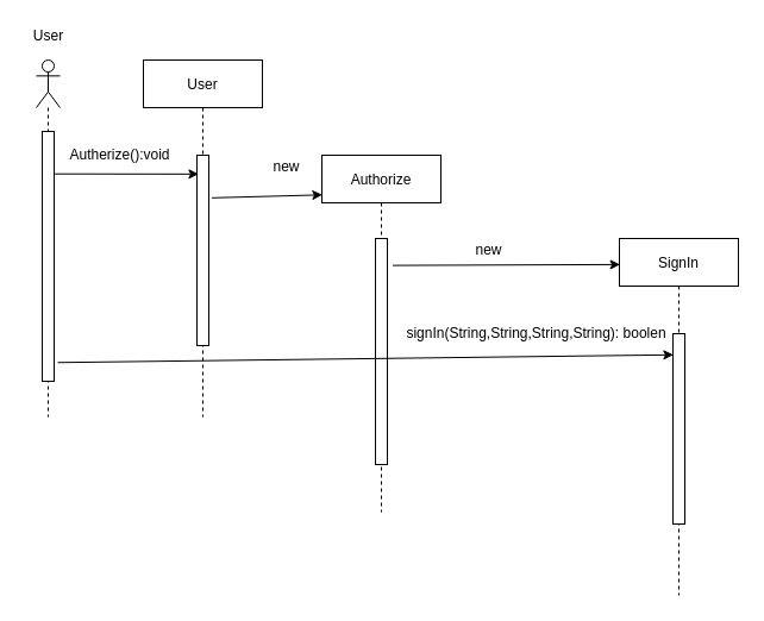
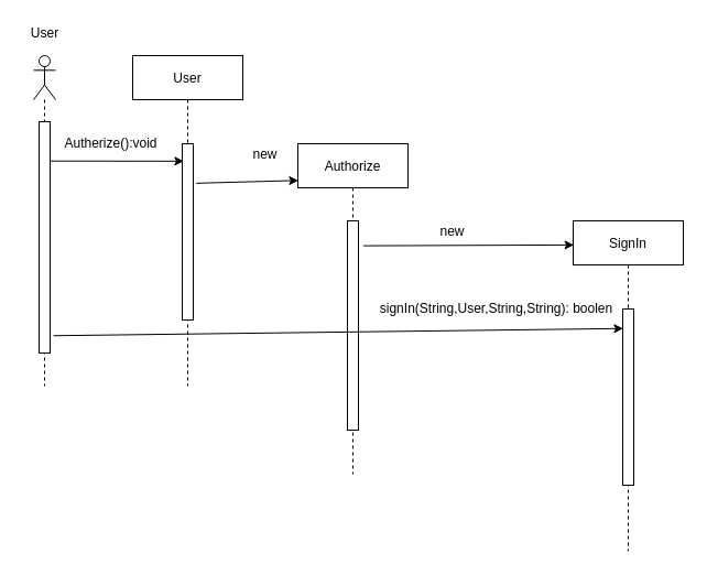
  <mxCell id="0" />
  <mxCell id="1" parent="0" />
  <mxCell id="2" value="Authorize" style="shape=umlLifeline;perimeter=lifelinePerimeter;container=1;collapsible=0;recursiveResize=0;rounded=0;shadow=0;strokeWidth=1;" parent="1" vertex="1"><mxGeometry x="270" y="130" width="100" height="300" as="geometry" /></mxCell>
  <mxCell id="3" value="" style="points=[];perimeter=orthogonalPerimeter;rounded=0;shadow=0;strokeWidth=1;" parent="2" vertex="1"><mxGeometry x="45" y="70" width="10" height="190" as="geometry" /></mxCell>
  <mxCell id="4" value="SignIn" style="shape=umlLifeline;perimeter=lifelinePerimeter;container=1;collapsible=0;recursiveResize=0;rounded=0;shadow=0;strokeWidth=1;" parent="1" vertex="1"><mxGeometry x="520" y="200" width="100" height="300" as="geometry" /></mxCell>
  <mxCell id="5" value="" style="points=[];perimeter=orthogonalPerimeter;rounded=0;shadow=0;strokeWidth=1;" parent="4" vertex="1"><mxGeometry x="45" y="80" width="10" height="160" as="geometry" /></mxCell>
  <mxCell id="6" value="User" style="shape=umlLifeline;perimeter=lifelinePerimeter;container=1;collapsible=0;recursiveResize=0;rounded=0;shadow=0;strokeWidth=1;" vertex="1" parent="1"><mxGeometry x="120" y="50" width="100" height="300" as="geometry" /></mxCell>
  <mxCell id="7" value="" style="points=[];perimeter=orthogonalPerimeter;rounded=0;shadow=0;strokeWidth=1;" vertex="1" parent="6"><mxGeometry x="45" y="80" width="10" height="160" as="geometry" /></mxCell>
  <mxCell id="8" value="" style="shape=umlLifeline;participant=umlActor;perimeter=lifelinePerimeter;whiteSpace=wrap;html=1;container=1;collapsible=0;recursiveResize=0;verticalAlign=top;spacingTop=36;outlineConnect=0;" vertex="1" parent="1"><mxGeometry x="30" y="50" width="20" height="300" as="geometry" /></mxCell>
  <mxCell id="9" value="" style="html=1;points=[];perimeter=orthogonalPerimeter;" vertex="1" parent="8"><mxGeometry x="5" y="60" width="10" height="210" as="geometry" /></mxCell>
  <mxCell id="10" value="User" style="text;html=1;align=center;verticalAlign=middle;resizable=0;points=[];autosize=1;" vertex="1" parent="1"><mxGeometry x="20" y="20" width="40" height="20" as="geometry" /></mxCell>
  <mxCell id="11" value="" style="endArrow=classic;html=1;exitX=1.06;exitY=0.17;exitDx=0;exitDy=0;exitPerimeter=0;entryX=0.14;entryY=0.099;entryDx=0;entryDy=0;entryPerimeter=0;" edge="1" parent="1" source="9" target="7"><mxGeometry width="50" height="50" relative="1" as="geometry"><mxPoint x="470" y="290" as="sourcePoint" /><mxPoint x="520" y="240" as="targetPoint" /></mxGeometry></mxCell>
  <mxCell id="12" value="Autherize():void" style="text;html=1;align=center;verticalAlign=middle;resizable=0;points=[];autosize=1;" vertex="1" parent="1"><mxGeometry x="50" y="120" width="100" height="20" as="geometry" /></mxCell>
  <mxCell id="13" value="" style="endArrow=classic;html=1;exitX=1.26;exitY=0.224;exitDx=0;exitDy=0;exitPerimeter=0;entryX=0.004;entryY=0.111;entryDx=0;entryDy=0;entryPerimeter=0;" edge="1" parent="1" source="7" target="2"><mxGeometry width="50" height="50" relative="1" as="geometry"><mxPoint x="470" y="290" as="sourcePoint" /><mxPoint x="520" y="240" as="targetPoint" /></mxGeometry></mxCell>
  <mxCell id="14" value="new" style="text;html=1;align=center;verticalAlign=middle;resizable=0;points=[];autosize=1;" vertex="1" parent="1"><mxGeometry x="220" y="130" width="40" height="20" as="geometry" /></mxCell>
  <mxCell id="15" value="" style="endArrow=classic;html=1;exitX=1.46;exitY=0.119;exitDx=0;exitDy=0;exitPerimeter=0;entryX=0.006;entryY=0.073;entryDx=0;entryDy=0;entryPerimeter=0;" edge="1" parent="1" source="3" target="4"><mxGeometry width="50" height="50" relative="1" as="geometry"><mxPoint x="470" y="290" as="sourcePoint" /><mxPoint x="520" y="240" as="targetPoint" /></mxGeometry></mxCell>
  <mxCell id="16" value="new" style="text;html=1;align=center;verticalAlign=middle;resizable=0;points=[];autosize=1;" vertex="1" parent="1"><mxGeometry x="390" y="200" width="40" height="20" as="geometry" /></mxCell>
  <mxCell id="17" value="" style="endArrow=classic;html=1;exitX=1.3;exitY=0.925;exitDx=0;exitDy=0;exitPerimeter=0;entryX=0.04;entryY=0.111;entryDx=0;entryDy=0;entryPerimeter=0;" edge="1" parent="1" source="9" target="5"><mxGeometry width="50" height="50" relative="1" as="geometry"><mxPoint x="470" y="290" as="sourcePoint" /><mxPoint x="520" y="240" as="targetPoint" /><Array as="points" /></mxGeometry></mxCell>
- <mxCell id="18" value="signIn(String,String,String,String): boolen" style="text;html=1;align=center;verticalAlign=middle;resizable=0;points=[];autosize=1;" vertex="1" parent="1"><mxGeometry x="335" y="270" width="230" height="20" as="geometry" /></mxCell>
+ <mxCell id="18" value="signIn(String,User,String,String): boolen" style="text;html=1;align=center;verticalAlign=middle;resizable=0;points=[];autosize=1;" vertex="1" parent="1"><mxGeometry x="335" y="270" width="230" height="20" as="geometry" /></mxCell>
